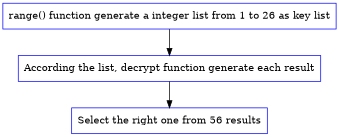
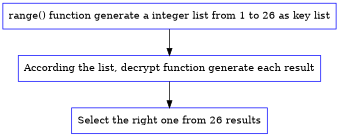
  digraph {
    node [color=blue shape=record]
    "range() function generate a integer list from 1 to 26 as key list"
    "According the list, decrypt function generate each result"
-   "Select the right one from 26 results" [label="Select the right one from 56 results"]
+   "Select the right one from 26 results"
    "range() function generate a integer list from 1 to 26 as key list" -> "According the list, decrypt function generate each result"
    "According the list, decrypt function generate each result" -> "Select the right one from 26 results"
  }
